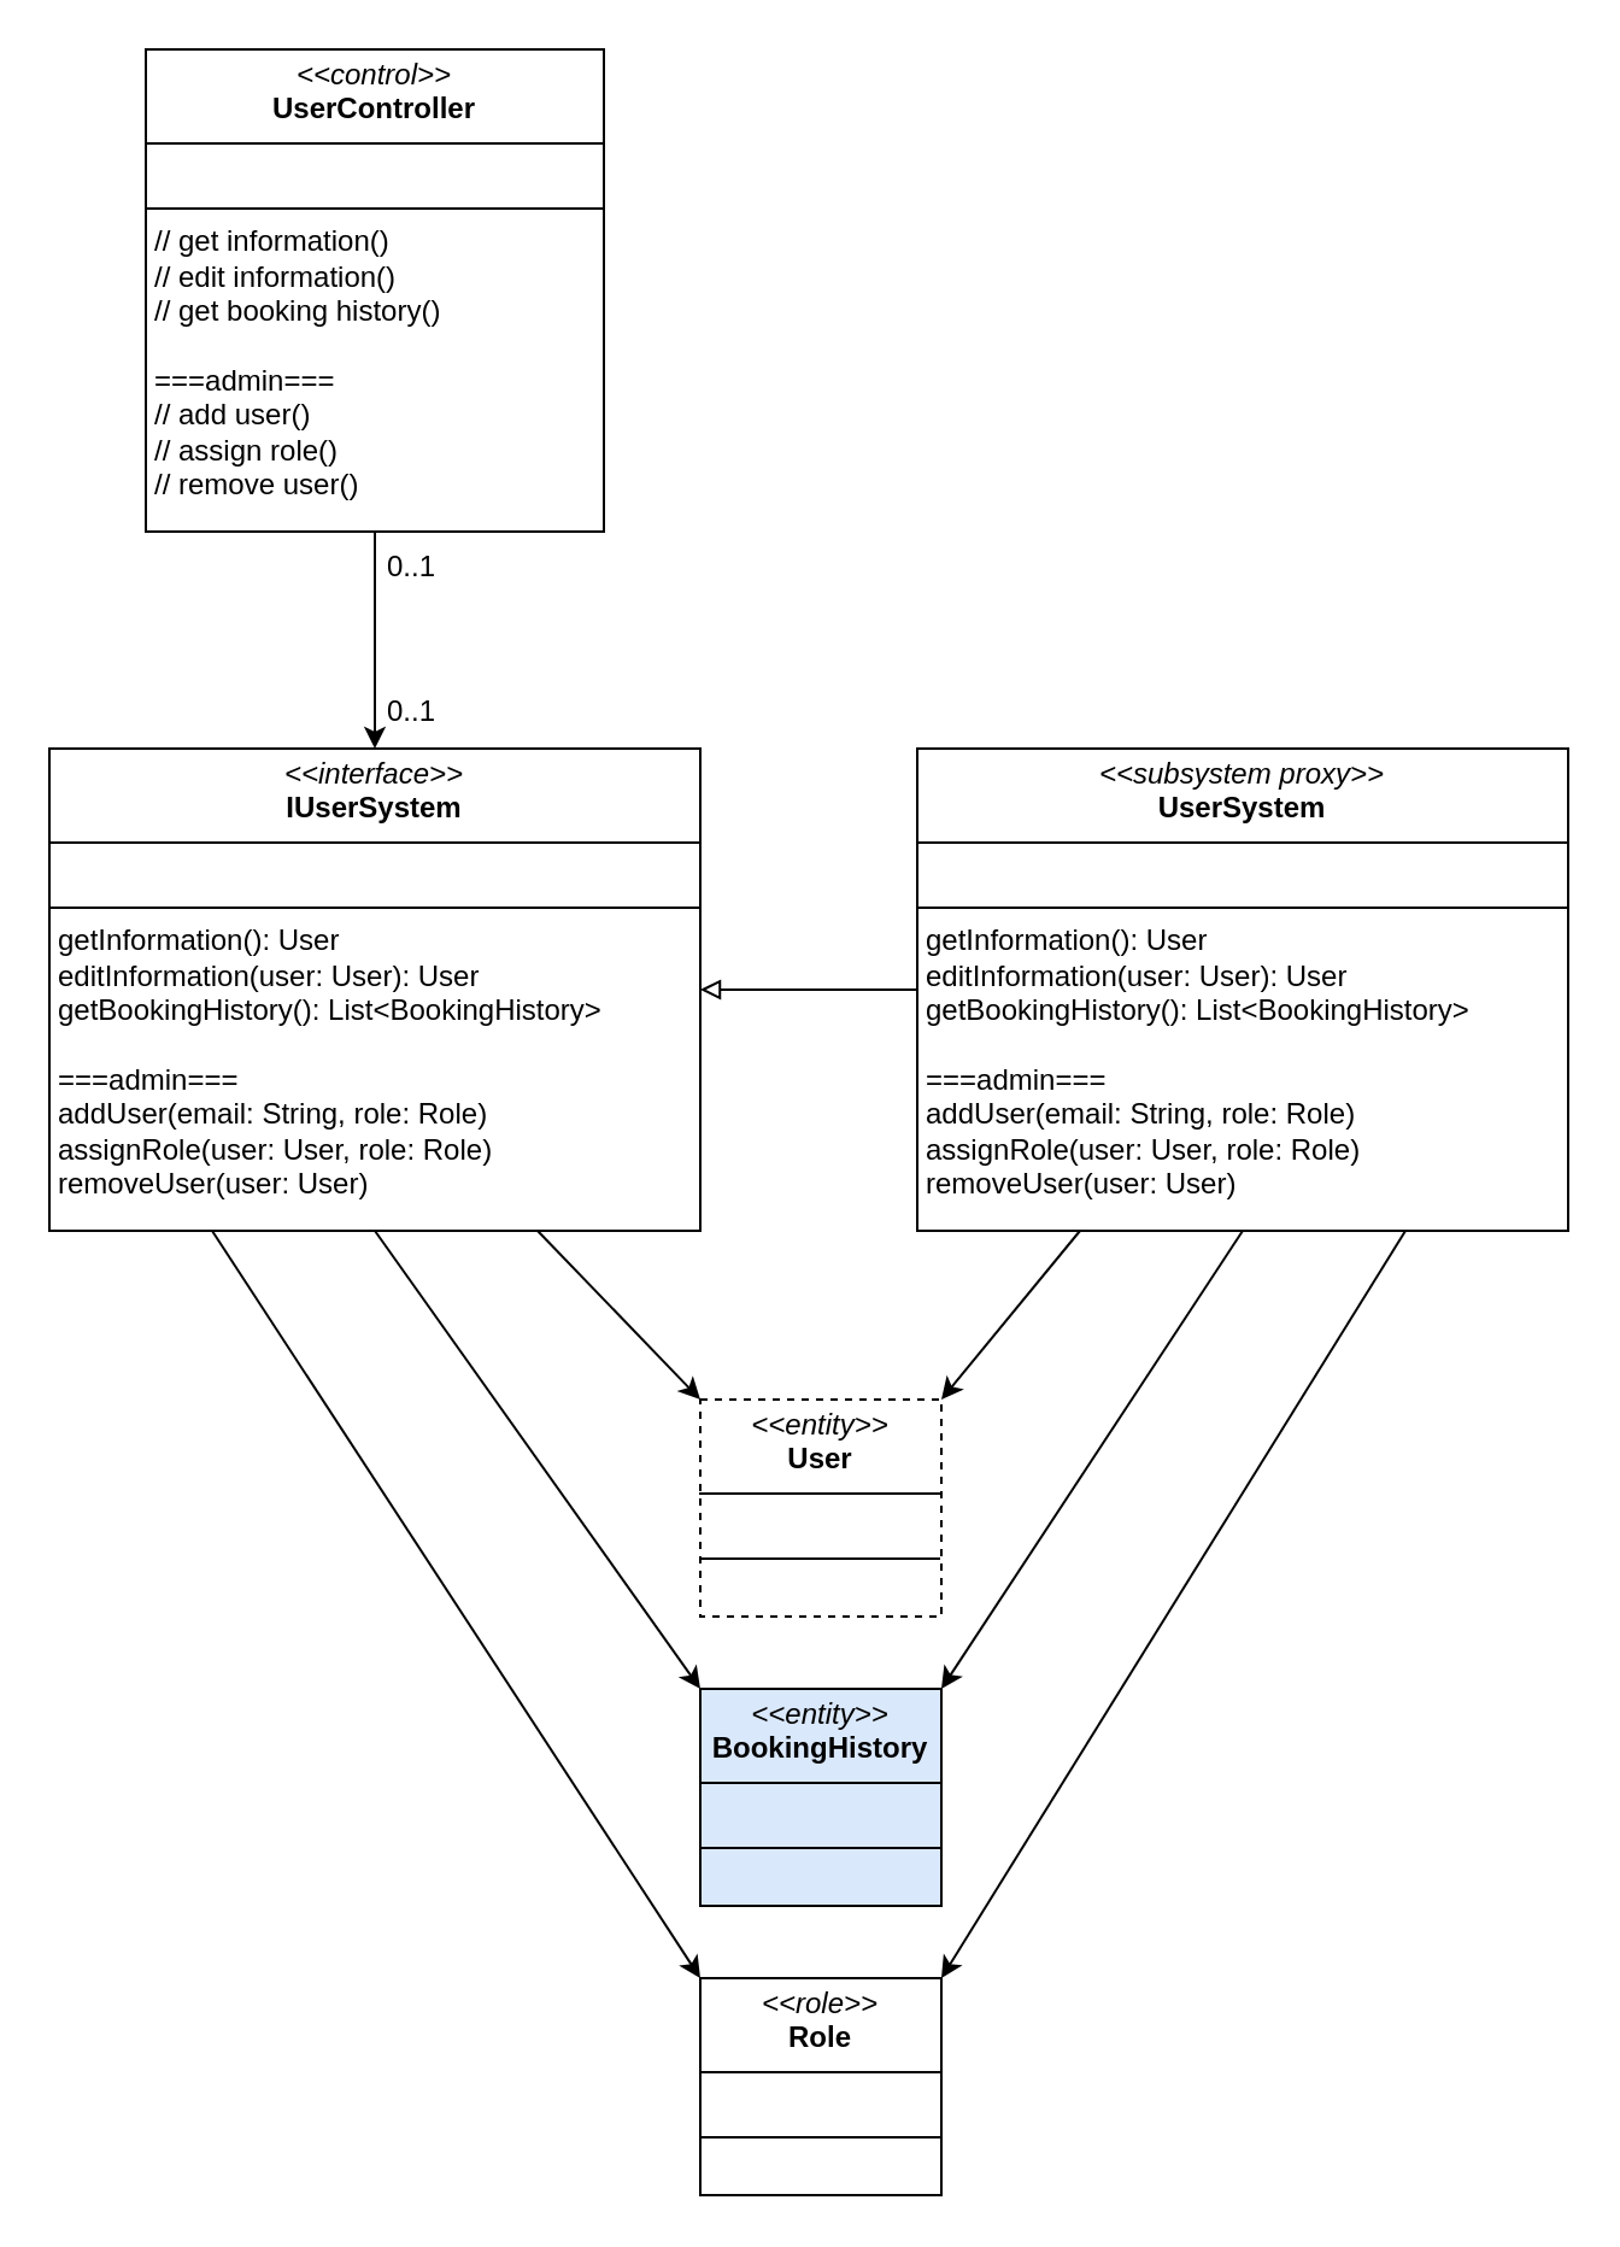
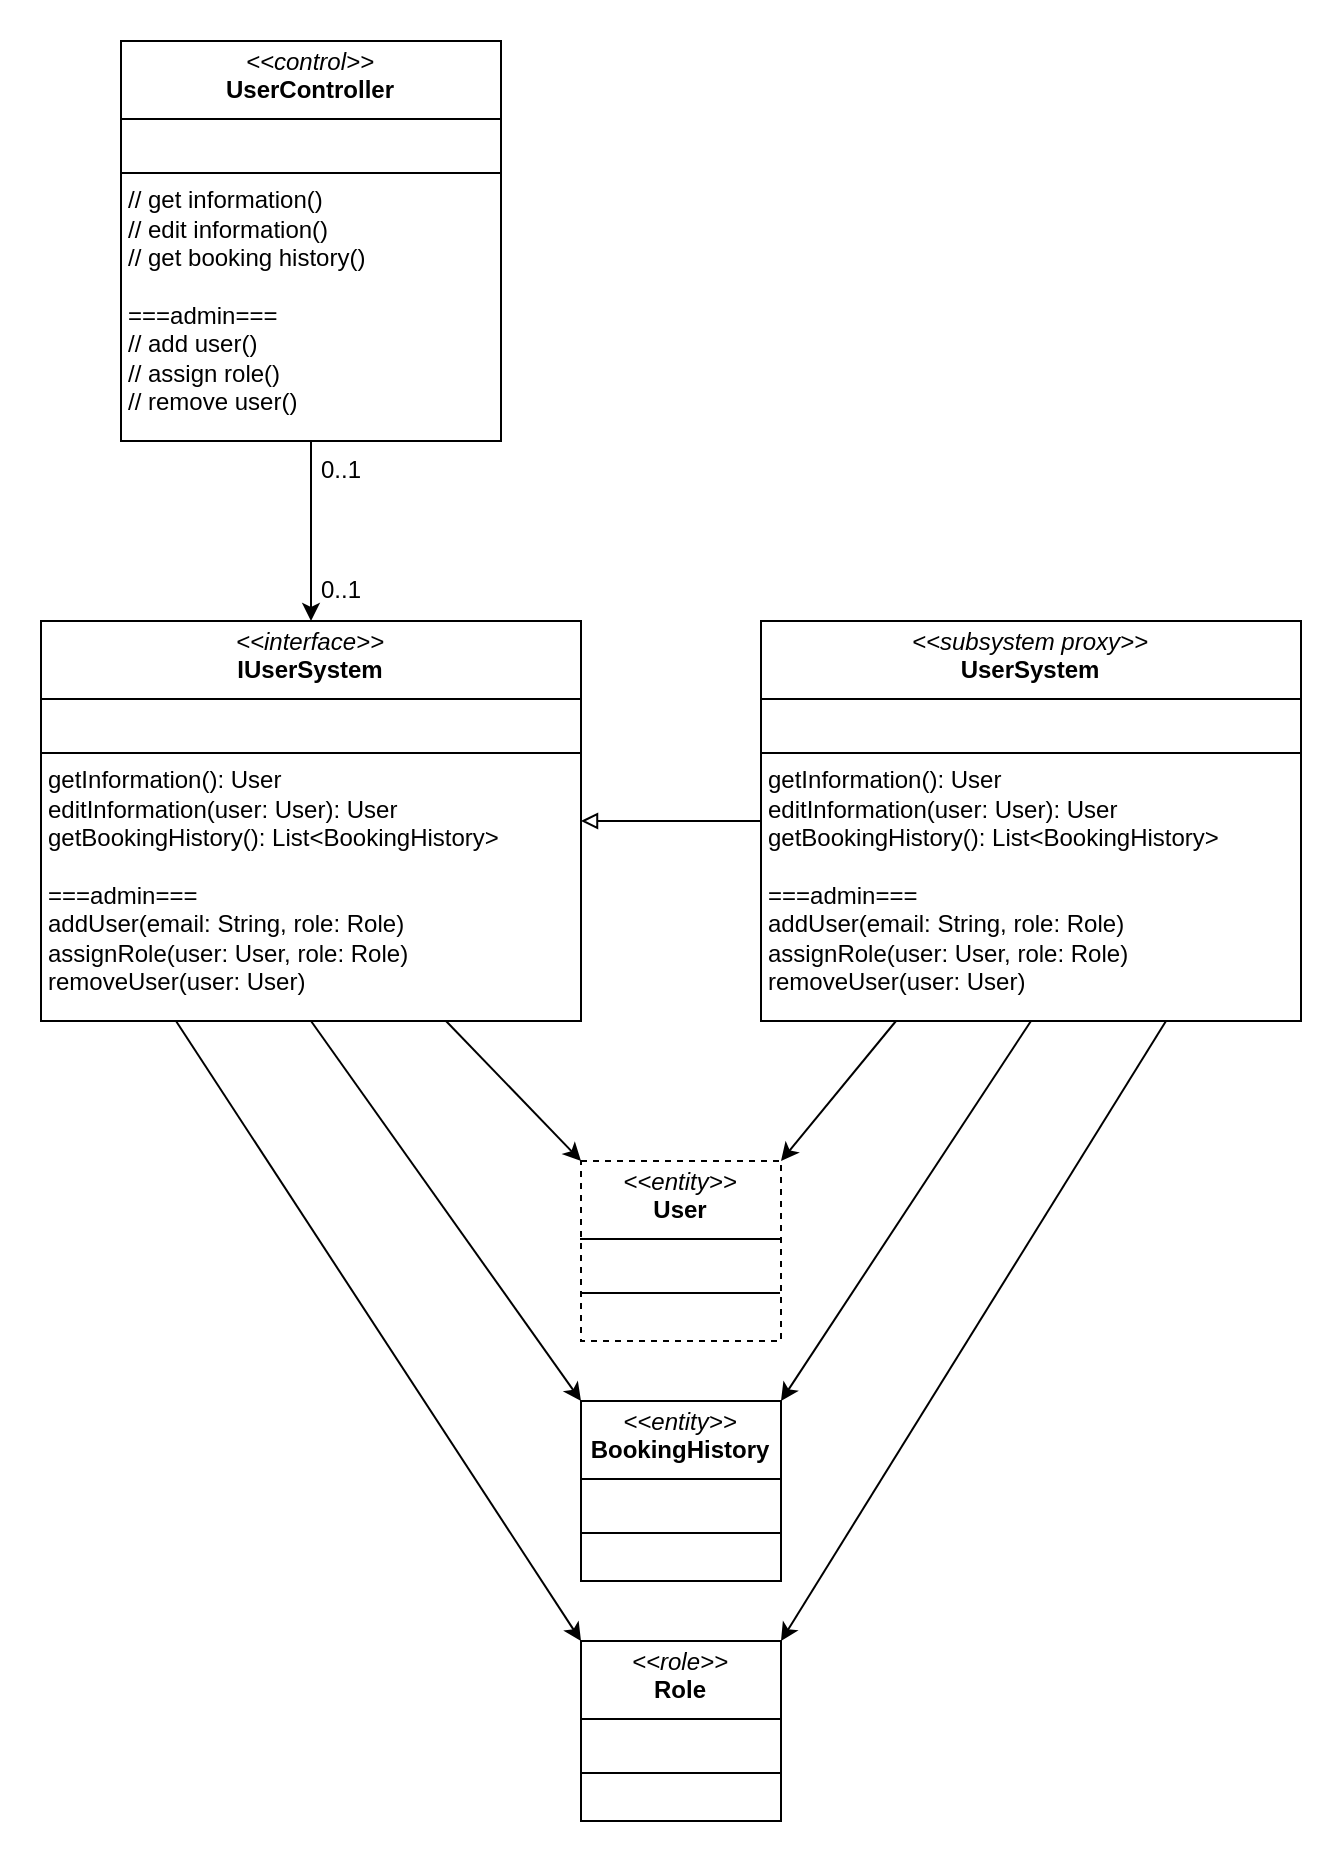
  <mxCell id="0" />
  <mxCell id="1" parent="0" />
  <mxCell id="2" style="edgeStyle=orthogonalEdgeStyle;rounded=0;orthogonalLoop=1;jettySize=auto;html=1;exitX=0.5;exitY=1;exitDx=0;exitDy=0;entryX=0.5;entryY=0;entryDx=0;entryDy=0;" parent="1" source="3" target="7" edge="1"><mxGeometry relative="1" as="geometry" /></mxCell>
  <mxCell id="3" value="&lt;p style=&quot;margin:0px;margin-top:4px;text-align:center;&quot;&gt;&lt;i&gt;&amp;lt;&amp;lt;control&amp;gt;&amp;gt;&lt;/i&gt;&lt;br&gt;&lt;b&gt;UserController&lt;/b&gt;&lt;/p&gt;&lt;hr size=&quot;1&quot; style=&quot;border-style:solid;&quot;&gt;&lt;p style=&quot;margin:0px;margin-left:4px;&quot;&gt;&lt;br&gt;&lt;/p&gt;&lt;hr size=&quot;1&quot; style=&quot;border-style:solid;&quot;&gt;&lt;p style=&quot;margin:0px;margin-left:4px;&quot;&gt;// get information()&lt;/p&gt;&lt;p style=&quot;margin:0px;margin-left:4px;&quot;&gt;// edit information()&lt;/p&gt;&lt;p style=&quot;margin:0px;margin-left:4px;&quot;&gt;// get booking history()&lt;/p&gt;&lt;p style=&quot;margin:0px;margin-left:4px;&quot;&gt;&lt;br&gt;&lt;/p&gt;&lt;p style=&quot;margin:0px;margin-left:4px;&quot;&gt;===admin===&lt;/p&gt;&lt;p style=&quot;margin:0px;margin-left:4px;&quot;&gt;// add user()&lt;/p&gt;&lt;p style=&quot;margin:0px;margin-left:4px;&quot;&gt;// assign role()&lt;/p&gt;&lt;p style=&quot;margin:0px;margin-left:4px;&quot;&gt;// remove user()&lt;/p&gt;" style="verticalAlign=top;align=left;overflow=fill;html=1;whiteSpace=wrap;" parent="1" vertex="1"><mxGeometry x="60" width="190" height="200" as="geometry" y="20" /></mxCell>
  <mxCell id="4" style="rounded=0;orthogonalLoop=1;jettySize=auto;html=1;exitX=0.75;exitY=1;exitDx=0;exitDy=0;entryX=0;entryY=0;entryDx=0;entryDy=0;" parent="1" source="7" target="13" edge="1"><mxGeometry relative="1" as="geometry" /></mxCell>
  <mxCell id="5" style="rounded=0;orthogonalLoop=1;jettySize=auto;html=1;exitX=0.5;exitY=1;exitDx=0;exitDy=0;entryX=0;entryY=0;entryDx=0;entryDy=0;" parent="1" source="7" target="14" edge="1"><mxGeometry relative="1" as="geometry"><mxPoint x="290" y="700" as="targetPoint" /></mxGeometry></mxCell>
  <mxCell id="6" style="rounded=0;orthogonalLoop=1;jettySize=auto;html=1;exitX=0.25;exitY=1;exitDx=0;exitDy=0;entryX=0;entryY=0;entryDx=0;entryDy=0;" parent="1" source="7" target="15" edge="1"><mxGeometry relative="1" as="geometry" /></mxCell>
  <mxCell id="7" value="&lt;p style=&quot;margin:0px;margin-top:4px;text-align:center;&quot;&gt;&lt;i&gt;&amp;lt;&amp;lt;interface&amp;gt;&amp;gt;&lt;/i&gt;&lt;br&gt;&lt;b&gt;IUserSystem&lt;/b&gt;&lt;/p&gt;&lt;hr size=&quot;1&quot; style=&quot;border-style:solid;&quot;&gt;&lt;p style=&quot;margin:0px;margin-left:4px;&quot;&gt;&lt;br&gt;&lt;/p&gt;&lt;hr size=&quot;1&quot; style=&quot;border-style:solid;&quot;&gt;&lt;p style=&quot;margin:0px;margin-left:4px;&quot;&gt;&lt;span id=&quot;selected_text&quot;&gt;&lt;/span&gt;getInformation(): User&lt;/p&gt;&lt;p style=&quot;margin:0px;margin-left:4px;&quot;&gt;editInformation(user: User): User&lt;/p&gt;&lt;p style=&quot;margin:0px;margin-left:4px;&quot;&gt;getBookingHistory(): List&amp;lt;BookingHistory&amp;gt;&lt;/p&gt;&lt;p style=&quot;margin:0px;margin-left:4px;&quot;&gt;&lt;br&gt;&lt;/p&gt;&lt;p style=&quot;margin:0px;margin-left:4px;&quot;&gt;===admin===&lt;/p&gt;&lt;p style=&quot;margin:0px;margin-left:4px;&quot;&gt;addUser(email: String, role: Role)&lt;/p&gt;&lt;p style=&quot;margin:0px;margin-left:4px;&quot;&gt;assignRole(user: User, role: Role)&lt;/p&gt;&lt;p style=&quot;margin:0px;margin-left:4px;&quot;&gt;removeUser(user: User)&lt;/p&gt;" style="verticalAlign=top;align=left;overflow=fill;html=1;whiteSpace=wrap;" parent="1" vertex="1"><mxGeometry x="20" y="310" width="270" height="200" as="geometry" /></mxCell>
  <mxCell id="8" style="edgeStyle=orthogonalEdgeStyle;rounded=0;orthogonalLoop=1;jettySize=auto;html=1;exitX=0;exitY=0.5;exitDx=0;exitDy=0;entryX=1;entryY=0.5;entryDx=0;entryDy=0;endArrow=block;endFill=0;strokeWidth=1;" parent="1" source="12" target="7" edge="1"><mxGeometry relative="1" as="geometry" /></mxCell>
  <mxCell id="9" style="rounded=0;orthogonalLoop=1;jettySize=auto;html=1;exitX=0.25;exitY=1;exitDx=0;exitDy=0;entryX=1;entryY=0;entryDx=0;entryDy=0;" parent="1" source="12" target="13" edge="1"><mxGeometry relative="1" as="geometry" /></mxCell>
  <mxCell id="10" style="rounded=0;orthogonalLoop=1;jettySize=auto;html=1;exitX=0.5;exitY=1;exitDx=0;exitDy=0;entryX=1;entryY=0;entryDx=0;entryDy=0;" parent="1" source="12" target="14" edge="1"><mxGeometry relative="1" as="geometry"><mxPoint x="390" y="700" as="targetPoint" /></mxGeometry></mxCell>
  <mxCell id="11" style="rounded=0;orthogonalLoop=1;jettySize=auto;html=1;exitX=0.75;exitY=1;exitDx=0;exitDy=0;entryX=1;entryY=0;entryDx=0;entryDy=0;" parent="1" source="12" target="15" edge="1"><mxGeometry relative="1" as="geometry" /></mxCell>
  <mxCell id="12" value="&lt;p style=&quot;margin:0px;margin-top:4px;text-align:center;&quot;&gt;&lt;i&gt;&amp;lt;&amp;lt;subsystem proxy&amp;gt;&amp;gt;&lt;/i&gt;&lt;br&gt;&lt;b&gt;UserSystem&lt;/b&gt;&lt;/p&gt;&lt;hr size=&quot;1&quot; style=&quot;border-style:solid;&quot;&gt;&lt;p style=&quot;margin:0px;margin-left:4px;&quot;&gt;&lt;br&gt;&lt;/p&gt;&lt;hr size=&quot;1&quot; style=&quot;border-style:solid;&quot;&gt;&lt;p style=&quot;margin: 0px 0px 0px 4px;&quot;&gt;getInformation(): User&lt;/p&gt;&lt;p style=&quot;margin: 0px 0px 0px 4px;&quot;&gt;editInformation(user: User): User&lt;/p&gt;&lt;p style=&quot;margin: 0px 0px 0px 4px;&quot;&gt;getBookingHistory(): List&amp;lt;BookingHistory&amp;gt;&lt;/p&gt;&lt;p style=&quot;margin: 0px 0px 0px 4px;&quot;&gt;&lt;br&gt;&lt;/p&gt;&lt;p style=&quot;margin: 0px 0px 0px 4px;&quot;&gt;===admin===&lt;/p&gt;&lt;p style=&quot;margin: 0px 0px 0px 4px;&quot;&gt;addUser(email: String, role: Role)&lt;/p&gt;&lt;p style=&quot;margin: 0px 0px 0px 4px;&quot;&gt;assignRole(user: User, role: Role)&lt;/p&gt;&lt;p style=&quot;margin: 0px 0px 0px 4px;&quot;&gt;removeUser(user: User)&lt;/p&gt;" style="verticalAlign=top;align=left;overflow=fill;html=1;whiteSpace=wrap;" parent="1" vertex="1"><mxGeometry x="380" y="310" width="270" height="200" as="geometry" /></mxCell>
  <mxCell id="13" value="&lt;p style=&quot;margin:0px;margin-top:4px;text-align:center;&quot;&gt;&lt;i&gt;&amp;lt;&amp;lt;entity&amp;gt;&amp;gt;&lt;/i&gt;&lt;br&gt;&lt;b&gt;User&lt;/b&gt;&lt;/p&gt;&lt;hr size=&quot;1&quot; style=&quot;border-style:solid;&quot;&gt;&lt;p style=&quot;margin:0px;margin-left:4px;&quot;&gt;&lt;br&gt;&lt;/p&gt;&lt;hr size=&quot;1&quot; style=&quot;border-style:solid;&quot;&gt;&lt;p style=&quot;margin:0px;margin-left:4px;&quot;&gt;&lt;br&gt;&lt;/p&gt;" style="verticalAlign=top;align=left;overflow=fill;html=1;whiteSpace=wrap;dashed=1;" parent="1" vertex="1"><mxGeometry x="290" y="580" width="100" height="90" as="geometry" /></mxCell>
- <mxCell id="14" value="&lt;p style=&quot;margin:0px;margin-top:4px;text-align:center;&quot;&gt;&lt;i&gt;&amp;lt;&amp;lt;entity&amp;gt;&amp;gt;&lt;/i&gt;&lt;br&gt;&lt;b&gt;BookingHistory&lt;/b&gt;&lt;/p&gt;&lt;hr size=&quot;1&quot; style=&quot;border-style:solid;&quot;&gt;&lt;p style=&quot;margin:0px;margin-left:4px;&quot;&gt;&lt;br&gt;&lt;/p&gt;&lt;hr size=&quot;1&quot; style=&quot;border-style:solid;&quot;&gt;&lt;p style=&quot;margin:0px;margin-left:4px;&quot;&gt;&lt;br&gt;&lt;/p&gt;" style="verticalAlign=top;align=left;overflow=fill;html=1;whiteSpace=wrap;fillColor=#dae8fc;" parent="1" vertex="1"><mxGeometry x="290" y="700" width="100" height="90" as="geometry" /></mxCell>
+ <mxCell id="14" value="&lt;p style=&quot;margin:0px;margin-top:4px;text-align:center;&quot;&gt;&lt;i&gt;&amp;lt;&amp;lt;entity&amp;gt;&amp;gt;&lt;/i&gt;&lt;br&gt;&lt;b&gt;BookingHistory&lt;/b&gt;&lt;/p&gt;&lt;hr size=&quot;1&quot; style=&quot;border-style:solid;&quot;&gt;&lt;p style=&quot;margin:0px;margin-left:4px;&quot;&gt;&lt;br&gt;&lt;/p&gt;&lt;hr size=&quot;1&quot; style=&quot;border-style:solid;&quot;&gt;&lt;p style=&quot;margin:0px;margin-left:4px;&quot;&gt;&lt;br&gt;&lt;/p&gt;" style="verticalAlign=top;align=left;overflow=fill;html=1;whiteSpace=wrap;" parent="1" vertex="1"><mxGeometry x="290" y="700" width="100" height="90" as="geometry" /></mxCell>
  <mxCell id="15" value="&lt;p style=&quot;margin:0px;margin-top:4px;text-align:center;&quot;&gt;&lt;i&gt;&amp;lt;&amp;lt;role&amp;gt;&amp;gt;&lt;/i&gt;&lt;br&gt;&lt;b&gt;Role&lt;/b&gt;&lt;/p&gt;&lt;hr size=&quot;1&quot; style=&quot;border-style:solid;&quot;&gt;&lt;p style=&quot;margin:0px;margin-left:4px;&quot;&gt;&lt;br&gt;&lt;/p&gt;&lt;hr size=&quot;1&quot; style=&quot;border-style:solid;&quot;&gt;&lt;p style=&quot;margin:0px;margin-left:4px;&quot;&gt;&lt;br&gt;&lt;/p&gt;" style="verticalAlign=top;align=left;overflow=fill;html=1;whiteSpace=wrap;" parent="1" vertex="1"><mxGeometry x="290" y="820" width="100" height="90" as="geometry" /></mxCell>
  <mxCell id="16" value="0..1" style="text;html=1;align=center;verticalAlign=middle;resizable=0;points=[];autosize=1;strokeColor=none;fillColor=none;" vertex="1" parent="1"><mxGeometry x="150" y="220" width="40" height="30" as="geometry" /></mxCell>
  <mxCell id="17" value="0..1" style="text;html=1;align=center;verticalAlign=middle;resizable=0;points=[];autosize=1;strokeColor=none;fillColor=none;" vertex="1" parent="1"><mxGeometry x="150" y="280" width="40" height="30" as="geometry" /></mxCell>
